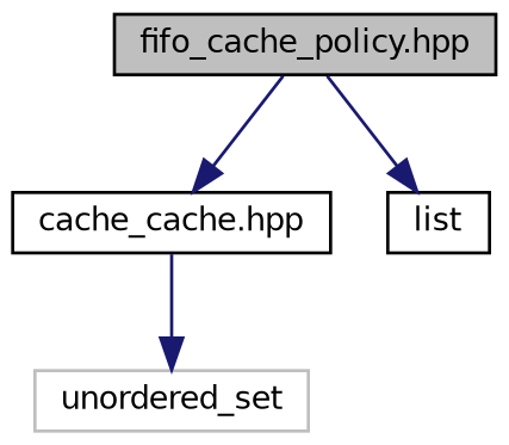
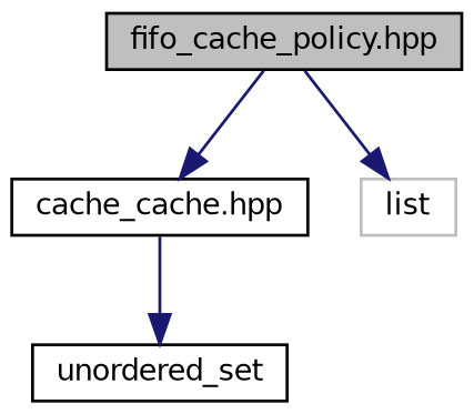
  digraph {
    node [color=black fillcolor=white fontname=Helvetica fontsize=10 shape=record style=filled]
    edge [color=midnightblue fontname=Helvetica fontsize=10 labelfontname=Helvetica labelfontsize=10 style=solid]
    n1 [fillcolor=grey75 fontcolor=black height=0.2 label="fifo_cache_policy.hpp" width=0.4]
    n2 [height=0.2 label="cache_cache.hpp" width=0.4]
-   n3 [height=0.2 label=list width=0.4]
-   n4 [color=grey75 height=0.2 label=unordered_set width=0.4]
+   n3 [color=grey75 height=0.2 label=list width=0.4]
+   n4 [height=0.2 label=unordered_set width=0.4]
    n1 -> n2
    n1 -> n3
    n2 -> n4
  }
